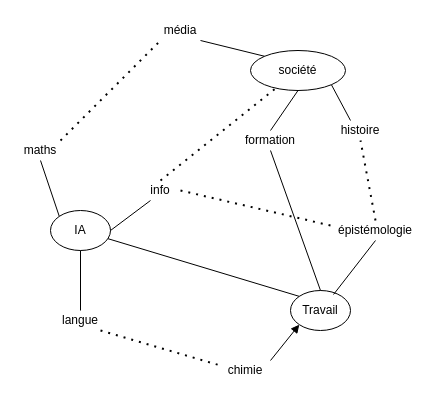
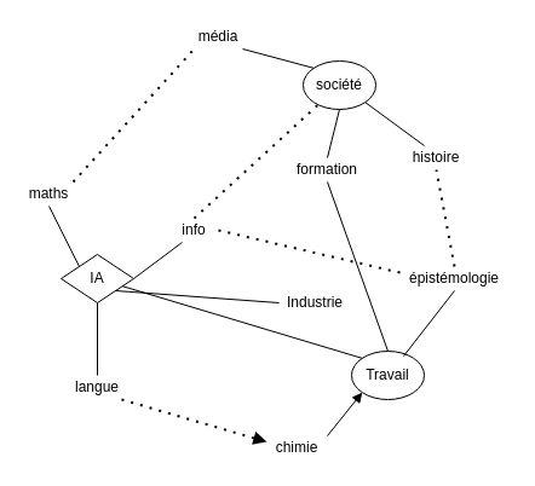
  <mxCell id="0" />
  <mxCell id="1" parent="0" />
- <mxCell id="2" value="IA" style="ellipse;whiteSpace=wrap;html=1;" vertex="1" parent="1"><mxGeometry x="50" y="210" width="60" height="40" as="geometry" /></mxCell>
- <mxCell id="3" value="société" style="ellipse;whiteSpace=wrap;html=1;" vertex="1" parent="1"><mxGeometry x="250" y="50" width="95" height="40" as="geometry" /></mxCell>
+ <mxCell id="2" value="IA" style="rhombus;whiteSpace=wrap;html=1;" vertex="1" parent="1"><mxGeometry x="50" y="210" width="60" height="40" as="geometry" /></mxCell>
+ <mxCell id="3" value="société" style="ellipse;whiteSpace=wrap;html=1;" vertex="1" parent="1"><mxGeometry x="250" y="50" width="60" height="40" as="geometry" /></mxCell>
  <mxCell id="4" value="Travail" style="ellipse;whiteSpace=wrap;html=1;" vertex="1" parent="1"><mxGeometry x="290" y="290" width="60" height="40" as="geometry" /></mxCell>
  <mxCell id="5" value="chimie" style="text;html=1;strokeColor=none;fillColor=none;align=center;verticalAlign=middle;whiteSpace=wrap;rounded=0;" vertex="1" parent="1"><mxGeometry x="220" y="360" width="50" height="20" as="geometry" /></mxCell>
+ <mxCell id="6" value="Industrie" style="text;html=1;strokeColor=none;fillColor=none;align=center;verticalAlign=middle;whiteSpace=wrap;rounded=0;" vertex="1" parent="1"><mxGeometry x="230" y="240" width="60" height="20" as="geometry" /></mxCell>
  <mxCell id="7" value="langue" style="text;html=1;strokeColor=none;fillColor=none;align=center;verticalAlign=middle;whiteSpace=wrap;rounded=0;" vertex="1" parent="1"><mxGeometry x="60" y="310" width="40" height="20" as="geometry" /></mxCell>
- <mxCell id="8" value="maths" style="text;html=1;strokeColor=none;fillColor=none;align=center;verticalAlign=middle;whiteSpace=wrap;rounded=0;" vertex="1" parent="1"><mxGeometry x="20" y="140" width="40" height="20" as="geometry" /></mxCell>
+ <mxCell id="8" value="maths" style="text;html=1;strokeColor=none;fillColor=none;align=center;verticalAlign=middle;whiteSpace=wrap;rounded=0;" vertex="1" parent="1"><mxGeometry x="20" y="150" width="40" height="20" as="geometry" /></mxCell>
  <mxCell id="9" value="info" style="text;html=1;strokeColor=none;fillColor=none;align=center;verticalAlign=middle;whiteSpace=wrap;rounded=0;" vertex="1" parent="1"><mxGeometry x="140" y="180" width="40" height="20" as="geometry" /></mxCell>
  <mxCell id="10" value="histoire" style="text;html=1;strokeColor=none;fillColor=none;align=center;verticalAlign=middle;whiteSpace=wrap;rounded=0;" vertex="1" parent="1"><mxGeometry x="340" y="120" width="40" height="20" as="geometry" /></mxCell>
  <mxCell id="11" value="formation" style="text;html=1;strokeColor=none;fillColor=none;align=center;verticalAlign=middle;whiteSpace=wrap;rounded=0;" vertex="1" parent="1"><mxGeometry x="250" y="130" width="40" height="20" as="geometry" /></mxCell>
  <mxCell id="12" value="épistémologie" style="text;html=1;strokeColor=none;fillColor=none;align=center;verticalAlign=middle;whiteSpace=wrap;rounded=0;" vertex="1" parent="1"><mxGeometry x="330" y="220" width="90" height="20" as="geometry" /></mxCell>
  <mxCell id="13" value="média" style="text;html=1;strokeColor=none;fillColor=none;align=center;verticalAlign=middle;whiteSpace=wrap;rounded=0;" vertex="1" parent="1"><mxGeometry x="160" y="20" width="40" height="20" as="geometry" /></mxCell>
  <mxCell id="14" value="" style="endArrow=none;html=1;exitX=0;exitY=0;exitDx=0;exitDy=0;" edge="1" parent="1" source="4" target="2"><mxGeometry width="50" height="50" relative="1" as="geometry"><mxPoint x="270" y="290" as="sourcePoint" /><mxPoint x="320" y="240" as="targetPoint" /></mxGeometry></mxCell>
  <mxCell id="15" value="" style="endArrow=block;html=1;exitX=1;exitY=0;exitDx=0;exitDy=0;entryX=0;entryY=1;entryDx=0;entryDy=0;" edge="1" parent="1" source="5" target="4"><mxGeometry width="50" height="50" relative="1" as="geometry"><mxPoint x="270" y="290" as="sourcePoint" /><mxPoint x="320" y="240" as="targetPoint" /></mxGeometry></mxCell>
  <mxCell id="16" value="" style="endArrow=none;html=1;entryX=0.5;entryY=1;entryDx=0;entryDy=0;exitX=0.717;exitY=0.1;exitDx=0;exitDy=0;exitPerimeter=0;" edge="1" parent="1" source="4" target="12"><mxGeometry width="50" height="50" relative="1" as="geometry"><mxPoint x="270" y="290" as="sourcePoint" /><mxPoint x="320" y="240" as="targetPoint" /></mxGeometry></mxCell>
  <mxCell id="17" value="" style="endArrow=none;html=1;entryX=1;entryY=1;entryDx=0;entryDy=0;exitX=0.25;exitY=0;exitDx=0;exitDy=0;" edge="1" parent="1" source="10" target="3"><mxGeometry width="50" height="50" relative="1" as="geometry"><mxPoint x="270" y="290" as="sourcePoint" /><mxPoint x="320" y="240" as="targetPoint" /></mxGeometry></mxCell>
  <mxCell id="18" value="" style="endArrow=none;html=1;entryX=0.5;entryY=1;entryDx=0;entryDy=0;exitX=0.5;exitY=0;exitDx=0;exitDy=0;" edge="1" parent="1" source="11" target="3"><mxGeometry width="50" height="50" relative="1" as="geometry"><mxPoint x="270" y="290" as="sourcePoint" /><mxPoint x="320" y="240" as="targetPoint" /></mxGeometry></mxCell>
  <mxCell id="19" value="" style="endArrow=none;html=1;exitX=1;exitY=0.5;exitDx=0;exitDy=0;entryX=0.25;entryY=1;entryDx=0;entryDy=0;" edge="1" parent="1" source="2" target="9"><mxGeometry width="50" height="50" relative="1" as="geometry"><mxPoint x="270" y="290" as="sourcePoint" /><mxPoint x="320" y="240" as="targetPoint" /></mxGeometry></mxCell>
  <mxCell id="20" value="" style="endArrow=none;html=1;exitX=0;exitY=0;exitDx=0;exitDy=0;entryX=0.5;entryY=1;entryDx=0;entryDy=0;" edge="1" parent="1" source="2" target="8"><mxGeometry width="50" height="50" relative="1" as="geometry"><mxPoint x="270" y="290" as="sourcePoint" /><mxPoint x="320" y="240" as="targetPoint" /></mxGeometry></mxCell>
  <mxCell id="21" value="" style="endArrow=none;html=1;entryX=0.5;entryY=1;entryDx=0;entryDy=0;exitX=0.5;exitY=0;exitDx=0;exitDy=0;" edge="1" parent="1" source="7" target="2"><mxGeometry width="50" height="50" relative="1" as="geometry"><mxPoint x="270" y="290" as="sourcePoint" /><mxPoint x="320" y="240" as="targetPoint" /></mxGeometry></mxCell>
  <mxCell id="22" value="" style="endArrow=none;html=1;entryX=0;entryY=0;entryDx=0;entryDy=0;exitX=1;exitY=1;exitDx=0;exitDy=0;" edge="1" parent="1" source="13" target="3"><mxGeometry width="50" height="50" relative="1" as="geometry"><mxPoint x="270" y="290" as="sourcePoint" /><mxPoint x="320" y="240" as="targetPoint" /></mxGeometry></mxCell>
- <mxCell id="23" value="" style="endArrow=none;dashed=1;html=1;dashPattern=1 3;strokeWidth=2;exitX=1;exitY=1;exitDx=0;exitDy=0;entryX=0;entryY=0.25;entryDx=0;entryDy=0;" edge="1" parent="1" source="7" target="5"><mxGeometry width="50" height="50" relative="1" as="geometry"><mxPoint x="270" y="290" as="sourcePoint" /><mxPoint x="320" y="240" as="targetPoint" /></mxGeometry></mxCell>
+ <mxCell id="23" value="" style="endArrow=block;dashed=1;html=1;dashPattern=1 3;strokeWidth=2;exitX=1;exitY=1;exitDx=0;exitDy=0;entryX=0;entryY=0.25;entryDx=0;entryDy=0;" edge="1" parent="1" source="7" target="5"><mxGeometry width="50" height="50" relative="1" as="geometry"><mxPoint x="270" y="290" as="sourcePoint" /><mxPoint x="320" y="240" as="targetPoint" /></mxGeometry></mxCell>
+ <mxCell id="24" value="" style="endArrow=none;html=1;exitX=1;exitY=1;exitDx=0;exitDy=0;entryX=0;entryY=0.5;entryDx=0;entryDy=0;" edge="1" parent="1" source="2" target="6"><mxGeometry width="50" height="50" relative="1" as="geometry"><mxPoint x="270" y="290" as="sourcePoint" /><mxPoint x="320" y="240" as="targetPoint" /></mxGeometry></mxCell>
  <mxCell id="25" value="" style="endArrow=none;dashed=1;html=1;dashPattern=1 3;strokeWidth=2;entryX=0;entryY=0.25;entryDx=0;entryDy=0;exitX=1;exitY=0.5;exitDx=0;exitDy=0;" edge="1" parent="1" source="9" target="12"><mxGeometry width="50" height="50" relative="1" as="geometry"><mxPoint x="270" y="290" as="sourcePoint" /><mxPoint x="320" y="240" as="targetPoint" /></mxGeometry></mxCell>
  <mxCell id="26" value="" style="endArrow=none;dashed=1;html=1;dashPattern=1 3;strokeWidth=2;entryX=0.5;entryY=1;entryDx=0;entryDy=0;exitX=0.5;exitY=0;exitDx=0;exitDy=0;" edge="1" parent="1" source="12" target="10"><mxGeometry width="50" height="50" relative="1" as="geometry"><mxPoint x="270" y="290" as="sourcePoint" /><mxPoint x="320" y="240" as="targetPoint" /></mxGeometry></mxCell>
  <mxCell id="27" value="" style="endArrow=none;dashed=1;html=1;dashPattern=1 3;strokeWidth=2;entryX=0;entryY=1;entryDx=0;entryDy=0;exitX=1;exitY=0;exitDx=0;exitDy=0;" edge="1" parent="1" source="8" target="13"><mxGeometry width="50" height="50" relative="1" as="geometry"><mxPoint x="270" y="290" as="sourcePoint" /><mxPoint x="320" y="240" as="targetPoint" /></mxGeometry></mxCell>
  <mxCell id="28" value="" style="endArrow=none;dashed=1;html=1;dashPattern=1 3;strokeWidth=2;exitX=0.5;exitY=0;exitDx=0;exitDy=0;" edge="1" parent="1" source="9" target="3"><mxGeometry width="50" height="50" relative="1" as="geometry"><mxPoint x="270" y="290" as="sourcePoint" /><mxPoint x="320" y="240" as="targetPoint" /></mxGeometry></mxCell>
  <mxCell id="29" value="" style="endArrow=none;html=1;entryX=0.5;entryY=1;entryDx=0;entryDy=0;exitX=0.5;exitY=0;exitDx=0;exitDy=0;" edge="1" parent="1" source="4" target="11"><mxGeometry width="50" height="50" relative="1" as="geometry"><mxPoint x="270" y="290" as="sourcePoint" /><mxPoint x="320" y="240" as="targetPoint" /></mxGeometry></mxCell>
